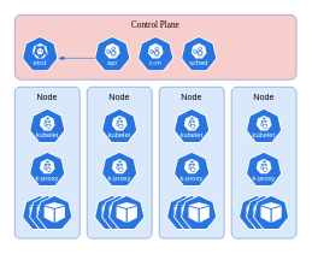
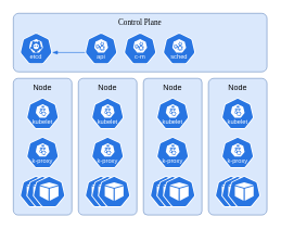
  <mxCell id="0" />
  <mxCell id="1" parent="0" />
- <mxCell id="2" value="Control Plane" style="rounded=1;whiteSpace=wrap;html=1;fillColor=#f8cecc;strokeColor=#6c8ebf;verticalAlign=top;fontFamily=Verdana;arcSize=9;" parent="1" vertex="1"><mxGeometry x="20" y="20" width="390" height="90" as="geometry" /></mxCell>
+ <mxCell id="2" value="Control Plane" style="rounded=1;whiteSpace=wrap;html=1;fillColor=#dae8fc;strokeColor=#6c8ebf;verticalAlign=top;fontFamily=Verdana;arcSize=9;" parent="1" vertex="1"><mxGeometry x="20" y="20" width="390" height="90" as="geometry" /></mxCell>
  <mxCell id="3" value="Node" style="rounded=1;whiteSpace=wrap;html=1;fillColor=#dae8fc;strokeColor=#6c8ebf;verticalAlign=top;arcSize=8;" parent="1" vertex="1"><mxGeometry x="20" y="120" width="90" height="210" as="geometry" /></mxCell>
  <mxCell id="4" value="" style="aspect=fixed;sketch=0;html=1;dashed=0;whitespace=wrap;verticalLabelPosition=bottom;verticalAlign=top;fillColor=#2875E2;strokeColor=#ffffff;points=[[0.005,0.63,0],[0.1,0.2,0],[0.9,0.2,0],[0.5,0,0],[0.995,0.63,0],[0.72,0.99,0],[0.5,1,0],[0.28,0.99,0]];shape=mxgraph.kubernetes.icon2;prIcon=pod;rounded=1;" parent="1" vertex="1"><mxGeometry x="30" y="270" width="50" height="48" as="geometry" /></mxCell>
  <mxCell id="5" value="Node" style="rounded=1;whiteSpace=wrap;html=1;fillColor=#dae8fc;strokeColor=#6c8ebf;verticalAlign=top;arcSize=8;" parent="1" vertex="1"><mxGeometry x="120" y="120" width="90" height="210" as="geometry" /></mxCell>
  <mxCell id="6" value="Node" style="rounded=1;whiteSpace=wrap;html=1;fillColor=#dae8fc;strokeColor=#6c8ebf;verticalAlign=top;arcSize=7;" parent="1" vertex="1"><mxGeometry x="220" y="120" width="90" height="210" as="geometry" /></mxCell>
  <mxCell id="7" value="Node" style="rounded=1;whiteSpace=wrap;html=1;fillColor=#dae8fc;strokeColor=#6c8ebf;verticalAlign=top;arcSize=9;" parent="1" vertex="1"><mxGeometry x="320" y="120" width="90" height="210" as="geometry" /></mxCell>
  <mxCell id="8" value="" style="aspect=fixed;sketch=0;html=1;dashed=0;whitespace=wrap;verticalLabelPosition=bottom;verticalAlign=top;fillColor=#2875E2;strokeColor=#ffffff;points=[[0.005,0.63,0],[0.1,0.2,0],[0.9,0.2,0],[0.5,0,0],[0.995,0.63,0],[0.72,0.99,0],[0.5,1,0],[0.28,0.99,0]];shape=mxgraph.kubernetes.icon2;kubernetesLabel=1;prIcon=kubelet;rounded=1;" parent="1" vertex="1"><mxGeometry x="40" y="150" width="50" height="48" as="geometry" /></mxCell>
  <mxCell id="9" value="" style="aspect=fixed;sketch=0;html=1;dashed=0;whitespace=wrap;verticalLabelPosition=bottom;verticalAlign=top;fillColor=#2875E2;strokeColor=#ffffff;points=[[0.005,0.63,0],[0.1,0.2,0],[0.9,0.2,0],[0.5,0,0],[0.995,0.63,0],[0.72,0.99,0],[0.5,1,0],[0.28,0.99,0]];shape=mxgraph.kubernetes.icon2;kubernetesLabel=1;prIcon=k_proxy;rounded=1;" parent="1" vertex="1"><mxGeometry x="40" y="210" width="50" height="48" as="geometry" /></mxCell>
  <mxCell id="10" value="" style="aspect=fixed;sketch=0;html=1;dashed=0;whitespace=wrap;verticalLabelPosition=bottom;verticalAlign=top;fillColor=#2875E2;strokeColor=#ffffff;points=[[0.005,0.63,0],[0.1,0.2,0],[0.9,0.2,0],[0.5,0,0],[0.995,0.63,0],[0.72,0.99,0],[0.5,1,0],[0.28,0.99,0]];shape=mxgraph.kubernetes.icon2;kubernetesLabel=1;prIcon=api;rounded=1;" parent="1" vertex="1"><mxGeometry x="130" y="50" width="50" height="48" as="geometry" /></mxCell>
  <mxCell id="11" value="" style="aspect=fixed;sketch=0;html=1;dashed=0;whitespace=wrap;verticalLabelPosition=bottom;verticalAlign=top;fillColor=#2875E2;strokeColor=#ffffff;points=[[0.005,0.63,0],[0.1,0.2,0],[0.9,0.2,0],[0.5,0,0],[0.995,0.63,0],[0.72,0.99,0],[0.5,1,0],[0.28,0.99,0]];shape=mxgraph.kubernetes.icon2;kubernetesLabel=1;prIcon=c_m;rounded=1;" parent="1" vertex="1"><mxGeometry x="190" y="50" width="50" height="48" as="geometry" /></mxCell>
  <mxCell id="12" value="" style="aspect=fixed;sketch=0;html=1;dashed=0;whitespace=wrap;verticalLabelPosition=bottom;verticalAlign=top;fillColor=#2875E2;strokeColor=#ffffff;points=[[0.005,0.63,0],[0.1,0.2,0],[0.9,0.2,0],[0.5,0,0],[0.995,0.63,0],[0.72,0.99,0],[0.5,1,0],[0.28,0.99,0]];shape=mxgraph.kubernetes.icon2;kubernetesLabel=1;prIcon=sched;rounded=1;" parent="1" vertex="1"><mxGeometry x="250" y="50" width="50" height="48" as="geometry" /></mxCell>
  <mxCell id="13" value="" style="aspect=fixed;sketch=0;html=1;dashed=0;whitespace=wrap;verticalLabelPosition=bottom;verticalAlign=top;fillColor=#2875E2;strokeColor=#ffffff;points=[[0.005,0.63,0],[0.1,0.2,0],[0.9,0.2,0],[0.5,0,0],[0.995,0.63,0],[0.72,0.99,0],[0.5,1,0],[0.28,0.99,0]];shape=mxgraph.kubernetes.icon2;prIcon=pod;rounded=1;" parent="1" vertex="1"><mxGeometry x="40" y="270" width="50" height="48" as="geometry" /></mxCell>
  <mxCell id="14" value="" style="aspect=fixed;sketch=0;html=1;dashed=0;whitespace=wrap;verticalLabelPosition=bottom;verticalAlign=top;fillColor=#2875E2;strokeColor=#ffffff;points=[[0.005,0.63,0],[0.1,0.2,0],[0.9,0.2,0],[0.5,0,0],[0.995,0.63,0],[0.72,0.99,0],[0.5,1,0],[0.28,0.99,0]];shape=mxgraph.kubernetes.icon2;prIcon=pod;rounded=1;" parent="1" vertex="1"><mxGeometry x="50" y="270" width="50" height="48" as="geometry" /></mxCell>
  <mxCell id="15" value="" style="aspect=fixed;sketch=0;html=1;dashed=0;whitespace=wrap;verticalLabelPosition=bottom;verticalAlign=top;fillColor=#2875E2;strokeColor=#ffffff;points=[[0.005,0.63,0],[0.1,0.2,0],[0.9,0.2,0],[0.5,0,0],[0.995,0.63,0],[0.72,0.99,0],[0.5,1,0],[0.28,0.99,0]];shape=mxgraph.kubernetes.icon2;prIcon=pod;rounded=1;" parent="1" vertex="1"><mxGeometry x="130" y="270" width="50" height="48" as="geometry" /></mxCell>
  <mxCell id="16" value="" style="aspect=fixed;sketch=0;html=1;dashed=0;whitespace=wrap;verticalLabelPosition=bottom;verticalAlign=top;fillColor=#2875E2;strokeColor=#ffffff;points=[[0.005,0.63,0],[0.1,0.2,0],[0.9,0.2,0],[0.5,0,0],[0.995,0.63,0],[0.72,0.99,0],[0.5,1,0],[0.28,0.99,0]];shape=mxgraph.kubernetes.icon2;prIcon=pod;rounded=1;" parent="1" vertex="1"><mxGeometry x="140" y="270" width="50" height="48" as="geometry" /></mxCell>
  <mxCell id="17" value="" style="aspect=fixed;sketch=0;html=1;dashed=0;whitespace=wrap;verticalLabelPosition=bottom;verticalAlign=top;fillColor=#2875E2;strokeColor=#ffffff;points=[[0.005,0.63,0],[0.1,0.2,0],[0.9,0.2,0],[0.5,0,0],[0.995,0.63,0],[0.72,0.99,0],[0.5,1,0],[0.28,0.99,0]];shape=mxgraph.kubernetes.icon2;prIcon=pod;rounded=1;" parent="1" vertex="1"><mxGeometry x="150" y="270" width="50" height="48" as="geometry" /></mxCell>
  <mxCell id="18" value="" style="aspect=fixed;sketch=0;html=1;dashed=0;whitespace=wrap;verticalLabelPosition=bottom;verticalAlign=top;fillColor=#2875E2;strokeColor=#ffffff;points=[[0.005,0.63,0],[0.1,0.2,0],[0.9,0.2,0],[0.5,0,0],[0.995,0.63,0],[0.72,0.99,0],[0.5,1,0],[0.28,0.99,0]];shape=mxgraph.kubernetes.icon2;prIcon=pod;rounded=1;" parent="1" vertex="1"><mxGeometry x="230" y="270" width="50" height="48" as="geometry" /></mxCell>
  <mxCell id="19" value="" style="aspect=fixed;sketch=0;html=1;dashed=0;whitespace=wrap;verticalLabelPosition=bottom;verticalAlign=top;fillColor=#2875E2;strokeColor=#ffffff;points=[[0.005,0.63,0],[0.1,0.2,0],[0.9,0.2,0],[0.5,0,0],[0.995,0.63,0],[0.72,0.99,0],[0.5,1,0],[0.28,0.99,0]];shape=mxgraph.kubernetes.icon2;prIcon=pod;rounded=1;" parent="1" vertex="1"><mxGeometry x="240" y="270" width="50" height="48" as="geometry" /></mxCell>
  <mxCell id="20" value="" style="aspect=fixed;sketch=0;html=1;dashed=0;whitespace=wrap;verticalLabelPosition=bottom;verticalAlign=top;fillColor=#2875E2;strokeColor=#ffffff;points=[[0.005,0.63,0],[0.1,0.2,0],[0.9,0.2,0],[0.5,0,0],[0.995,0.63,0],[0.72,0.99,0],[0.5,1,0],[0.28,0.99,0]];shape=mxgraph.kubernetes.icon2;prIcon=pod;rounded=1;" parent="1" vertex="1"><mxGeometry x="250" y="270" width="50" height="48" as="geometry" /></mxCell>
  <mxCell id="21" value="" style="aspect=fixed;sketch=0;html=1;dashed=0;whitespace=wrap;verticalLabelPosition=bottom;verticalAlign=top;fillColor=#2875E2;strokeColor=#ffffff;points=[[0.005,0.63,0],[0.1,0.2,0],[0.9,0.2,0],[0.5,0,0],[0.995,0.63,0],[0.72,0.99,0],[0.5,1,0],[0.28,0.99,0]];shape=mxgraph.kubernetes.icon2;prIcon=pod;rounded=1;" parent="1" vertex="1"><mxGeometry x="330" y="270" width="50" height="48" as="geometry" /></mxCell>
  <mxCell id="22" value="" style="aspect=fixed;sketch=0;html=1;dashed=0;whitespace=wrap;verticalLabelPosition=bottom;verticalAlign=top;fillColor=#2875E2;strokeColor=#ffffff;points=[[0.005,0.63,0],[0.1,0.2,0],[0.9,0.2,0],[0.5,0,0],[0.995,0.63,0],[0.72,0.99,0],[0.5,1,0],[0.28,0.99,0]];shape=mxgraph.kubernetes.icon2;prIcon=pod;rounded=1;" parent="1" vertex="1"><mxGeometry x="340" y="270" width="50" height="48" as="geometry" /></mxCell>
  <mxCell id="23" value="" style="aspect=fixed;sketch=0;html=1;dashed=0;whitespace=wrap;verticalLabelPosition=bottom;verticalAlign=top;fillColor=#2875E2;strokeColor=#ffffff;points=[[0.005,0.63,0],[0.1,0.2,0],[0.9,0.2,0],[0.5,0,0],[0.995,0.63,0],[0.72,0.99,0],[0.5,1,0],[0.28,0.99,0]];shape=mxgraph.kubernetes.icon2;prIcon=pod;rounded=1;" parent="1" vertex="1"><mxGeometry x="350" y="270" width="50" height="48" as="geometry" /></mxCell>
  <mxCell id="24" value="" style="aspect=fixed;sketch=0;html=1;dashed=0;whitespace=wrap;verticalLabelPosition=bottom;verticalAlign=top;fillColor=#2875E2;strokeColor=#ffffff;points=[[0.005,0.63,0],[0.1,0.2,0],[0.9,0.2,0],[0.5,0,0],[0.995,0.63,0],[0.72,0.99,0],[0.5,1,0],[0.28,0.99,0]];shape=mxgraph.kubernetes.icon2;kubernetesLabel=1;prIcon=k_proxy;rounded=1;" parent="1" vertex="1"><mxGeometry x="140" y="210" width="50" height="48" as="geometry" /></mxCell>
  <mxCell id="25" value="" style="aspect=fixed;sketch=0;html=1;dashed=0;whitespace=wrap;verticalLabelPosition=bottom;verticalAlign=top;fillColor=#2875E2;strokeColor=#ffffff;points=[[0.005,0.63,0],[0.1,0.2,0],[0.9,0.2,0],[0.5,0,0],[0.995,0.63,0],[0.72,0.99,0],[0.5,1,0],[0.28,0.99,0]];shape=mxgraph.kubernetes.icon2;kubernetesLabel=1;prIcon=k_proxy;rounded=1;" parent="1" vertex="1"><mxGeometry x="240" y="210" width="50" height="48" as="geometry" /></mxCell>
  <mxCell id="26" value="" style="aspect=fixed;sketch=0;html=1;dashed=0;whitespace=wrap;verticalLabelPosition=bottom;verticalAlign=top;fillColor=#2875E2;strokeColor=#ffffff;points=[[0.005,0.63,0],[0.1,0.2,0],[0.9,0.2,0],[0.5,0,0],[0.995,0.63,0],[0.72,0.99,0],[0.5,1,0],[0.28,0.99,0]];shape=mxgraph.kubernetes.icon2;kubernetesLabel=1;prIcon=k_proxy;rounded=1;" parent="1" vertex="1"><mxGeometry x="340" y="210" width="50" height="48" as="geometry" /></mxCell>
  <mxCell id="27" value="" style="aspect=fixed;sketch=0;html=1;dashed=0;whitespace=wrap;verticalLabelPosition=bottom;verticalAlign=top;fillColor=#2875E2;strokeColor=#ffffff;points=[[0.005,0.63,0],[0.1,0.2,0],[0.9,0.2,0],[0.5,0,0],[0.995,0.63,0],[0.72,0.99,0],[0.5,1,0],[0.28,0.99,0]];shape=mxgraph.kubernetes.icon2;kubernetesLabel=1;prIcon=kubelet;rounded=1;" parent="1" vertex="1"><mxGeometry x="140" y="150" width="50" height="48" as="geometry" /></mxCell>
  <mxCell id="28" value="" style="aspect=fixed;sketch=0;html=1;dashed=0;whitespace=wrap;verticalLabelPosition=bottom;verticalAlign=top;fillColor=#2875E2;strokeColor=#ffffff;points=[[0.005,0.63,0],[0.1,0.2,0],[0.9,0.2,0],[0.5,0,0],[0.995,0.63,0],[0.72,0.99,0],[0.5,1,0],[0.28,0.99,0]];shape=mxgraph.kubernetes.icon2;kubernetesLabel=1;prIcon=kubelet;rounded=1;" parent="1" vertex="1"><mxGeometry x="240" y="150" width="50" height="48" as="geometry" /></mxCell>
  <mxCell id="29" value="" style="aspect=fixed;sketch=0;html=1;dashed=0;whitespace=wrap;verticalLabelPosition=bottom;verticalAlign=top;fillColor=#2875E2;strokeColor=#ffffff;points=[[0.005,0.63,0],[0.1,0.2,0],[0.9,0.2,0],[0.5,0,0],[0.995,0.63,0],[0.72,0.99,0],[0.5,1,0],[0.28,0.99,0]];shape=mxgraph.kubernetes.icon2;kubernetesLabel=1;prIcon=kubelet;rounded=1;" parent="1" vertex="1"><mxGeometry x="340" y="150" width="50" height="48" as="geometry" /></mxCell>
  <mxCell id="30" value="" style="aspect=fixed;sketch=0;html=1;dashed=0;whitespace=wrap;verticalLabelPosition=bottom;verticalAlign=top;fillColor=#2875E2;strokeColor=#ffffff;points=[[0.005,0.63,0],[0.1,0.2,0],[0.9,0.2,0],[0.5,0,0],[0.995,0.63,0],[0.72,0.99,0],[0.5,1,0],[0.28,0.99,0]];shape=mxgraph.kubernetes.icon2;kubernetesLabel=1;prIcon=etcd" vertex="1" parent="1"><mxGeometry x="30" y="50" width="50" height="48" as="geometry" /></mxCell>
  <mxCell id="31" value="" style="endArrow=none;html=1;rounded=0;exitX=0.995;exitY=0.63;exitDx=0;exitDy=0;exitPerimeter=0;entryX=0.005;entryY=0.63;entryDx=0;entryDy=0;entryPerimeter=0;strokeWidth=1;startArrow=blockThin;startFill=1;strokeColor=#2875E2;" edge="1" parent="1" source="30" target="10"><mxGeometry width="50" height="50" relative="1" as="geometry"><mxPoint x="140" y="0" as="sourcePoint" /><mxPoint x="190" y="-50" as="targetPoint" /></mxGeometry></mxCell>
